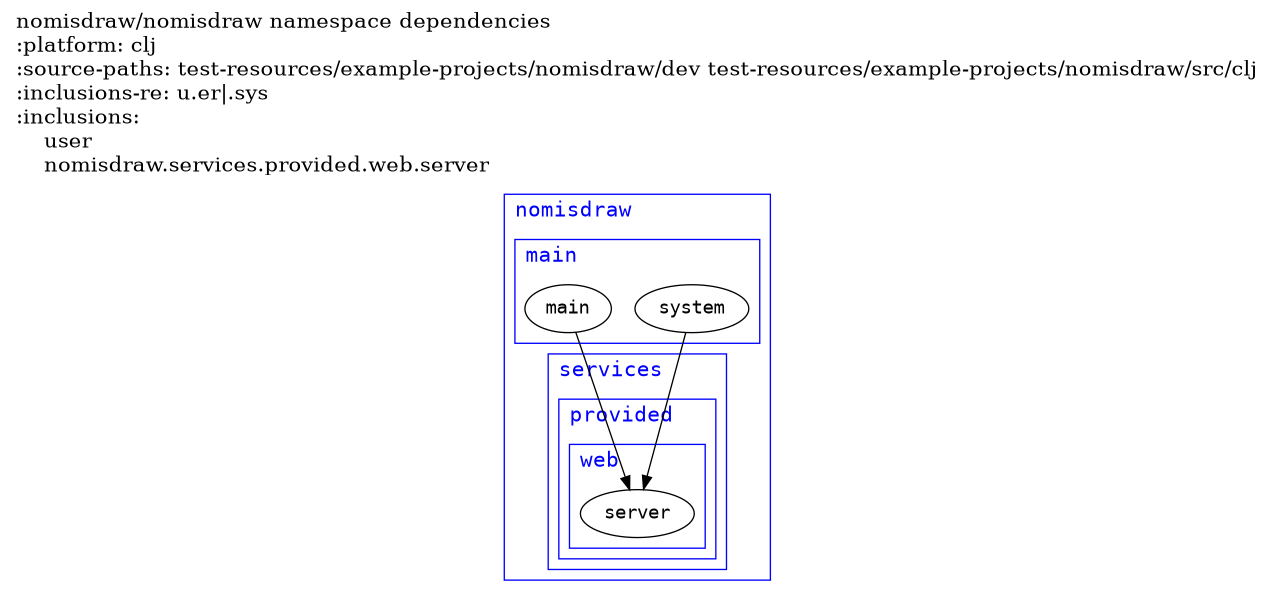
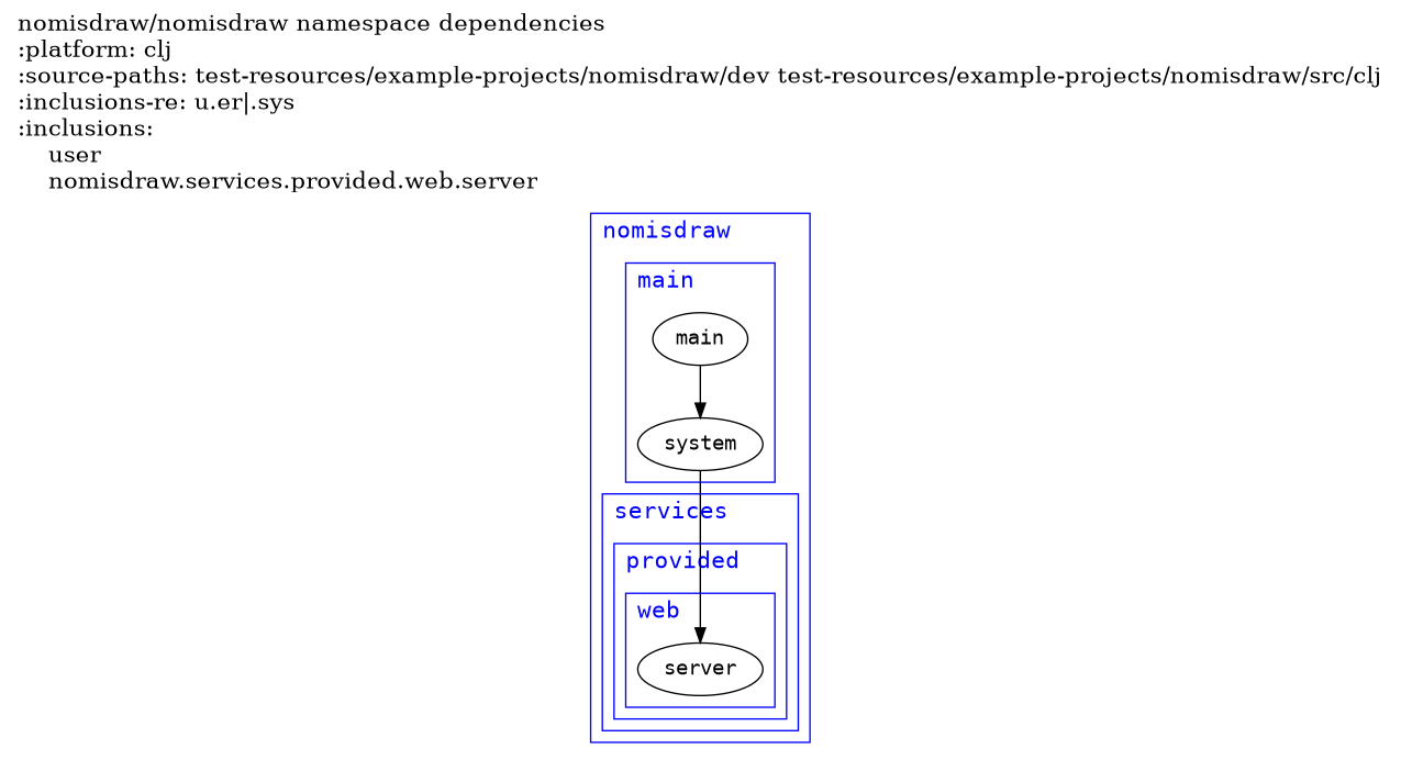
  digraph {
    fontsize=16.0
    label="nomisdraw/nomisdraw namespace dependencies\l:platform: clj\l:source-paths: test-resources/example-projects/nomisdraw/dev test-resources/example-projects/nomisdraw/src/clj\l:inclusions-re: u.er|\.sys\l:inclusions:\l    user\l    nomisdraw.services.provided.web.server\l"
    labeljust=left
    labelloc=top
    rankdir=TP
    node [color=black fontcolor=black fontname=Monospace style=solid]
    edge [fontname=Monospace style=solid]
    n1 [label=system]
    n2 [label=main]
    n3 [label=server]
    subgraph cluster_1 {
      color=blue
      fontcolor=blue
      fontname=Monospace
      label=nomisdraw
      style=solid
      subgraph cluster_2 {
        color=blue
        fontcolor=blue
        fontname=Monospace
        label=main
        style=solid
        n1
        n2
      }
      subgraph cluster_3 {
        color=blue
        fontcolor=blue
        fontname=Monospace
        label=services
        style=solid
        subgraph cluster_4 {
          color=blue
          fontcolor=blue
          fontname=Monospace
          label=provided
          style=solid
          subgraph cluster_5 {
            color=blue
            fontcolor=blue
            fontname=Monospace
            label=web
            style=solid
            n3
          }
        }
      }
    }
    n1 -> n3
-   n2 -> n3
+   n2 -> n1
  }
